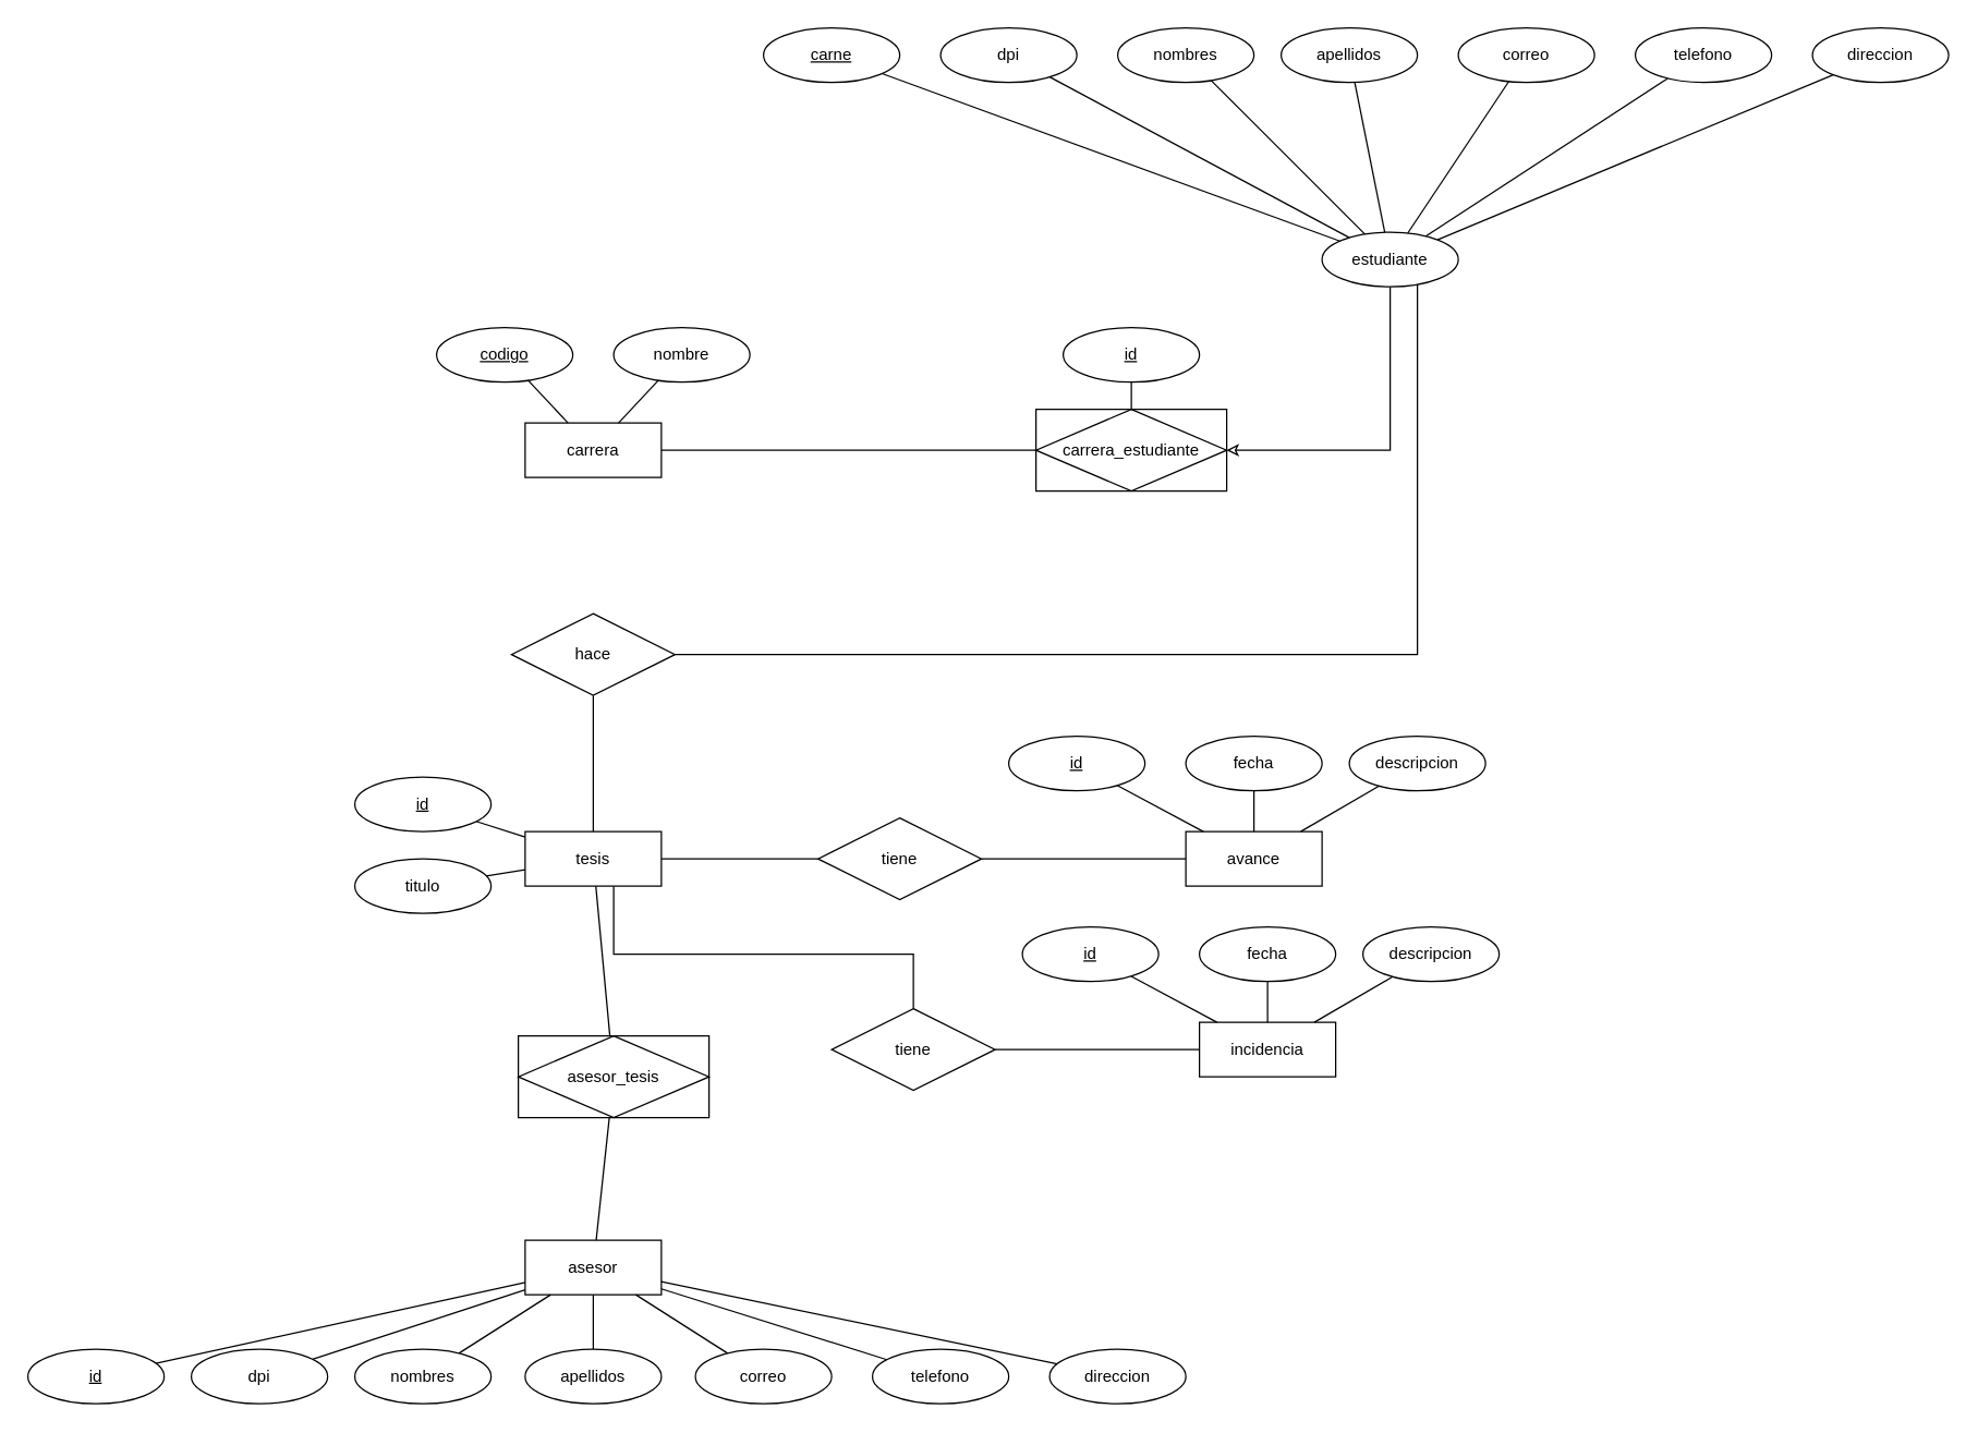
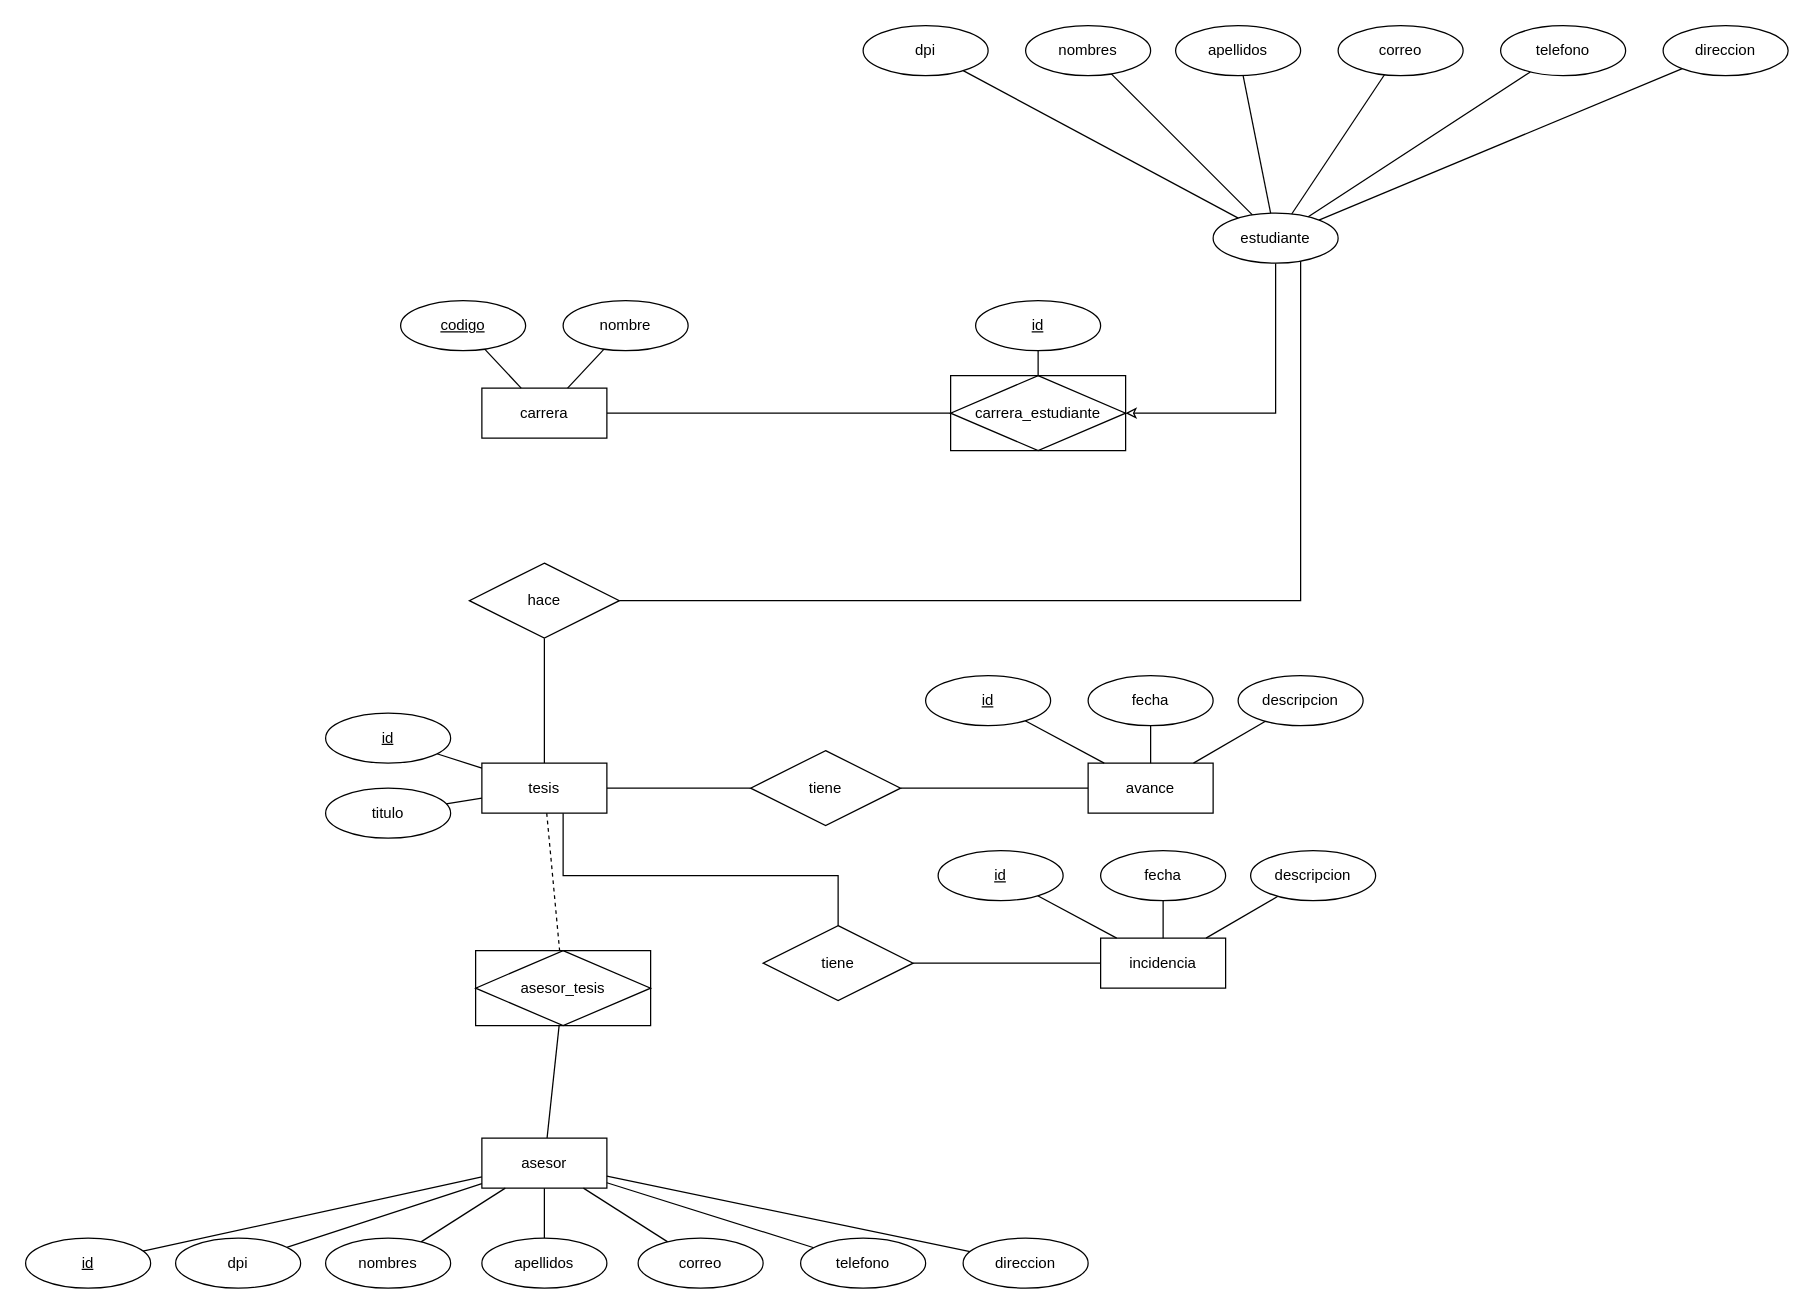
  <mxCell id="0" />
  <mxCell id="1" parent="0" />
  <mxCell id="2" style="edgeStyle=orthogonalEdgeStyle;rounded=0;orthogonalLoop=1;jettySize=auto;html=1;endArrow=classic;endFill=0;" parent="1" source="3" target="24" edge="1"><mxGeometry relative="1" as="geometry"><Array as="points"><mxPoint x="1020" y="330" /></Array></mxGeometry></mxCell>
  <mxCell id="3" value="estudiante" style="ellipse;whiteSpace=wrap;html=1;align=center;" parent="1" vertex="1"><mxGeometry x="970" y="170" width="100" height="40" as="geometry" /></mxCell>
- <mxCell id="4" style="edgeStyle=none;rounded=0;orthogonalLoop=1;jettySize=auto;html=1;endArrow=none;endFill=0;" parent="1" source="5" target="3" edge="1"><mxGeometry relative="1" as="geometry" /></mxCell>
- <mxCell id="5" value="carne" style="ellipse;whiteSpace=wrap;html=1;align=center;fontStyle=4;" parent="1" vertex="1"><mxGeometry x="560" y="20" width="100" height="40" as="geometry" /></mxCell>
  <mxCell id="6" style="edgeStyle=none;rounded=0;orthogonalLoop=1;jettySize=auto;html=1;endArrow=none;endFill=0;" parent="1" source="7" target="3" edge="1"><mxGeometry relative="1" as="geometry" /></mxCell>
  <mxCell id="7" value="dpi" style="ellipse;whiteSpace=wrap;html=1;align=center;fontStyle=0;" parent="1" vertex="1"><mxGeometry x="690" y="20" width="100" height="40" as="geometry" /></mxCell>
  <mxCell id="8" style="edgeStyle=none;rounded=0;orthogonalLoop=1;jettySize=auto;html=1;endArrow=none;endFill=0;" parent="1" source="9" target="3" edge="1"><mxGeometry relative="1" as="geometry" /></mxCell>
  <mxCell id="9" value="nombres" style="ellipse;whiteSpace=wrap;html=1;align=center;fontStyle=0;" parent="1" vertex="1"><mxGeometry x="820" y="20" width="100" height="40" as="geometry" /></mxCell>
  <mxCell id="10" style="edgeStyle=none;rounded=0;orthogonalLoop=1;jettySize=auto;html=1;endArrow=none;endFill=0;" parent="1" source="11" target="3" edge="1"><mxGeometry relative="1" as="geometry" /></mxCell>
  <mxCell id="11" value="apellidos" style="ellipse;whiteSpace=wrap;html=1;align=center;fontStyle=0;" parent="1" vertex="1"><mxGeometry x="940" y="20" width="100" height="40" as="geometry" /></mxCell>
  <mxCell id="12" style="edgeStyle=none;rounded=0;orthogonalLoop=1;jettySize=auto;html=1;endArrow=none;endFill=0;" parent="1" source="13" target="3" edge="1"><mxGeometry relative="1" as="geometry" /></mxCell>
  <mxCell id="13" value="correo" style="ellipse;whiteSpace=wrap;html=1;align=center;fontStyle=0;" parent="1" vertex="1"><mxGeometry x="1070" y="20" width="100" height="40" as="geometry" /></mxCell>
  <mxCell id="14" style="edgeStyle=none;rounded=0;orthogonalLoop=1;jettySize=auto;html=1;endArrow=none;endFill=0;" parent="1" source="15" target="3" edge="1"><mxGeometry relative="1" as="geometry" /></mxCell>
  <mxCell id="15" value="telefono" style="ellipse;whiteSpace=wrap;html=1;align=center;fontStyle=0;" parent="1" vertex="1"><mxGeometry x="1200" y="20" width="100" height="40" as="geometry" /></mxCell>
  <mxCell id="16" style="edgeStyle=none;rounded=0;orthogonalLoop=1;jettySize=auto;html=1;endArrow=none;endFill=0;" parent="1" source="17" target="3" edge="1"><mxGeometry relative="1" as="geometry" /></mxCell>
  <mxCell id="17" value="direccion" style="ellipse;whiteSpace=wrap;html=1;align=center;fontStyle=0;" parent="1" vertex="1"><mxGeometry x="1330" y="20" width="100" height="40" as="geometry" /></mxCell>
  <mxCell id="18" style="edgeStyle=none;rounded=0;orthogonalLoop=1;jettySize=auto;html=1;endArrow=none;endFill=0;" parent="1" source="19" target="24" edge="1"><mxGeometry relative="1" as="geometry" /></mxCell>
  <mxCell id="19" value="carrera" style="whiteSpace=wrap;html=1;align=center;" parent="1" vertex="1"><mxGeometry x="385" y="310" width="100" height="40" as="geometry" /></mxCell>
  <mxCell id="20" style="edgeStyle=none;rounded=0;orthogonalLoop=1;jettySize=auto;html=1;endArrow=none;endFill=0;" parent="1" source="21" target="19" edge="1"><mxGeometry relative="1" as="geometry" /></mxCell>
  <mxCell id="21" value="codigo" style="ellipse;whiteSpace=wrap;html=1;align=center;fontStyle=4;" parent="1" vertex="1"><mxGeometry y="240" width="100" height="40" as="geometry" x="320" /></mxCell>
  <mxCell id="22" style="edgeStyle=none;rounded=0;orthogonalLoop=1;jettySize=auto;html=1;endArrow=none;endFill=0;" parent="1" source="23" target="19" edge="1"><mxGeometry relative="1" as="geometry" /></mxCell>
  <mxCell id="23" value="nombre" style="ellipse;whiteSpace=wrap;html=1;align=center;fontStyle=0;" parent="1" vertex="1"><mxGeometry x="450" y="240" width="100" height="40" as="geometry" /></mxCell>
  <mxCell id="24" value="carrera_estudiante" style="shape=associativeEntity;whiteSpace=wrap;html=1;align=center;" parent="1" vertex="1"><mxGeometry x="760" y="300" width="140" height="60" as="geometry" /></mxCell>
  <mxCell id="25" style="rounded=0;orthogonalLoop=1;jettySize=auto;html=1;endArrow=none;endFill=0;" parent="1" source="26" target="24" edge="1"><mxGeometry relative="1" as="geometry" /></mxCell>
  <mxCell id="26" value="id" style="ellipse;whiteSpace=wrap;html=1;align=center;fontStyle=4;" parent="1" vertex="1"><mxGeometry x="780" y="240" width="100" height="40" as="geometry" /></mxCell>
  <mxCell id="27" style="edgeStyle=none;rounded=0;orthogonalLoop=1;jettySize=auto;html=1;endArrow=none;endFill=0;" parent="1" source="31" target="37" edge="1"><mxGeometry relative="1" as="geometry" /></mxCell>
  <mxCell id="28" style="edgeStyle=none;rounded=0;orthogonalLoop=1;jettySize=auto;html=1;endArrow=none;endFill=0;" parent="1" source="31" target="40" edge="1"><mxGeometry relative="1" as="geometry" /></mxCell>
- <mxCell id="29" style="edgeStyle=none;rounded=0;orthogonalLoop=1;jettySize=auto;html=1;endArrow=none;endFill=0;" edge="1" parent="1" source="31" target="47"><mxGeometry relative="1" as="geometry" /></mxCell>
+ <mxCell id="29" style="edgeStyle=none;rounded=0;orthogonalLoop=1;jettySize=auto;html=1;endArrow=none;endFill=0;dashed=1;" edge="1" parent="1" source="31" target="47"><mxGeometry relative="1" as="geometry" /></mxCell>
  <mxCell id="30" style="edgeStyle=orthogonalEdgeStyle;rounded=0;orthogonalLoop=1;jettySize=auto;html=1;endArrow=none;endFill=0;" edge="1" parent="1" source="31" target="67"><mxGeometry relative="1" as="geometry"><Array as="points"><mxPoint x="450" y="700" /><mxPoint x="670" y="700" /></Array></mxGeometry></mxCell>
  <mxCell id="31" value="tesis" style="whiteSpace=wrap;html=1;align=center;" parent="1" vertex="1"><mxGeometry x="385" y="610" width="100" height="40" as="geometry" /></mxCell>
  <mxCell id="32" style="edgeStyle=none;rounded=0;orthogonalLoop=1;jettySize=auto;html=1;endArrow=none;endFill=0;" parent="1" source="33" target="31" edge="1"><mxGeometry relative="1" as="geometry" /></mxCell>
  <mxCell id="33" value="id" style="ellipse;whiteSpace=wrap;html=1;align=center;fontStyle=4;" parent="1" vertex="1"><mxGeometry x="260" y="570" width="100" height="40" as="geometry" /></mxCell>
  <mxCell id="34" style="edgeStyle=none;rounded=0;orthogonalLoop=1;jettySize=auto;html=1;endArrow=none;endFill=0;" parent="1" source="35" target="31" edge="1"><mxGeometry relative="1" as="geometry" /></mxCell>
  <mxCell id="35" value="titulo" style="ellipse;whiteSpace=wrap;html=1;align=center;fontStyle=0;" parent="1" vertex="1"><mxGeometry x="260" y="630" width="100" height="40" as="geometry" /></mxCell>
  <mxCell id="36" style="edgeStyle=orthogonalEdgeStyle;rounded=0;orthogonalLoop=1;jettySize=auto;html=1;endArrow=none;endFill=0;" edge="1" parent="1" source="37" target="3"><mxGeometry relative="1" as="geometry"><Array as="points"><mxPoint x="1040" y="480" /></Array></mxGeometry></mxCell>
  <mxCell id="37" value="hace" style="shape=rhombus;perimeter=rhombusPerimeter;whiteSpace=wrap;html=1;align=center;" parent="1" vertex="1"><mxGeometry x="375" y="450" width="120" height="60" as="geometry" /></mxCell>
  <mxCell id="38" style="edgeStyle=none;rounded=0;orthogonalLoop=1;jettySize=auto;html=1;endArrow=none;endFill=0;" parent="1" source="39" target="40" edge="1"><mxGeometry relative="1" as="geometry" /></mxCell>
  <mxCell id="39" value="avance" style="whiteSpace=wrap;html=1;align=center;" parent="1" vertex="1"><mxGeometry x="870" y="610" width="100" height="40" as="geometry" /></mxCell>
  <mxCell id="40" value="tiene" style="shape=rhombus;perimeter=rhombusPerimeter;whiteSpace=wrap;html=1;align=center;" parent="1" vertex="1"><mxGeometry x="600" y="600" width="120" height="60" as="geometry" /></mxCell>
  <mxCell id="41" style="edgeStyle=none;rounded=0;orthogonalLoop=1;jettySize=auto;html=1;endArrow=none;endFill=0;" parent="1" source="42" target="39" edge="1"><mxGeometry relative="1" as="geometry" /></mxCell>
  <mxCell id="42" value="id" style="ellipse;whiteSpace=wrap;html=1;align=center;fontStyle=4;" parent="1" vertex="1"><mxGeometry x="740" y="540" width="100" height="40" as="geometry" /></mxCell>
  <mxCell id="43" style="edgeStyle=none;rounded=0;orthogonalLoop=1;jettySize=auto;html=1;endArrow=none;endFill=0;" parent="1" source="44" target="39" edge="1"><mxGeometry relative="1" as="geometry" /></mxCell>
  <mxCell id="44" value="fecha" style="ellipse;whiteSpace=wrap;html=1;align=center;fontStyle=0;" parent="1" vertex="1"><mxGeometry x="870" y="540" width="100" height="40" as="geometry" /></mxCell>
  <mxCell id="45" style="edgeStyle=none;rounded=0;orthogonalLoop=1;jettySize=auto;html=1;endArrow=none;endFill=0;" edge="1" parent="1" source="46" target="39"><mxGeometry relative="1" as="geometry" /></mxCell>
  <mxCell id="46" value="descripcion" style="ellipse;whiteSpace=wrap;html=1;align=center;fontStyle=0;" vertex="1" parent="1"><mxGeometry x="990" y="540" width="100" height="40" as="geometry" /></mxCell>
  <mxCell id="47" value="asesor_tesis" style="shape=associativeEntity;whiteSpace=wrap;html=1;align=center;" vertex="1" parent="1"><mxGeometry x="380" y="760" width="140" height="60" as="geometry" /></mxCell>
  <mxCell id="48" style="edgeStyle=none;rounded=0;orthogonalLoop=1;jettySize=auto;html=1;endArrow=none;endFill=0;" edge="1" parent="1" source="50" target="47"><mxGeometry relative="1" as="geometry" /></mxCell>
  <mxCell id="49" value="" style="group" vertex="1" connectable="0" parent="1"><mxGeometry x="20" y="910" width="850" height="120" as="geometry" /></mxCell>
  <mxCell id="50" value="asesor" style="whiteSpace=wrap;html=1;align=center;" vertex="1" parent="49"><mxGeometry x="365" width="100" height="40" as="geometry" /></mxCell>
  <mxCell id="51" style="edgeStyle=none;rounded=0;orthogonalLoop=1;jettySize=auto;html=1;endArrow=none;endFill=0;" edge="1" parent="49" source="52" target="50"><mxGeometry relative="1" as="geometry" /></mxCell>
  <mxCell id="52" value="id" style="ellipse;whiteSpace=wrap;html=1;align=center;fontStyle=4;" vertex="1" parent="49"><mxGeometry y="80" width="100" height="40" as="geometry" /></mxCell>
  <mxCell id="53" style="edgeStyle=none;rounded=0;orthogonalLoop=1;jettySize=auto;html=1;endArrow=none;endFill=0;" edge="1" parent="49" source="54" target="50"><mxGeometry relative="1" as="geometry" /></mxCell>
  <mxCell id="54" value="dpi" style="ellipse;whiteSpace=wrap;html=1;align=center;fontStyle=0;" vertex="1" parent="49"><mxGeometry x="120" y="80" width="100" height="40" as="geometry" /></mxCell>
  <mxCell id="55" style="edgeStyle=none;rounded=0;orthogonalLoop=1;jettySize=auto;html=1;endArrow=none;endFill=0;" edge="1" parent="49" source="56" target="50"><mxGeometry relative="1" as="geometry" /></mxCell>
  <mxCell id="56" value="nombres" style="ellipse;whiteSpace=wrap;html=1;align=center;fontStyle=0;" vertex="1" parent="49"><mxGeometry x="240" y="80" width="100" height="40" as="geometry" /></mxCell>
  <mxCell id="57" style="edgeStyle=none;rounded=0;orthogonalLoop=1;jettySize=auto;html=1;endArrow=none;endFill=0;" edge="1" parent="49" source="58" target="50"><mxGeometry relative="1" as="geometry" /></mxCell>
  <mxCell id="58" value="apellidos" style="ellipse;whiteSpace=wrap;html=1;align=center;fontStyle=0;" vertex="1" parent="49"><mxGeometry x="365" y="80" width="100" height="40" as="geometry" /></mxCell>
  <mxCell id="59" style="edgeStyle=none;rounded=0;orthogonalLoop=1;jettySize=auto;html=1;endArrow=none;endFill=0;" edge="1" parent="49" source="60" target="50"><mxGeometry relative="1" as="geometry" /></mxCell>
  <mxCell id="60" value="correo" style="ellipse;whiteSpace=wrap;html=1;align=center;fontStyle=0;" vertex="1" parent="49"><mxGeometry x="490" y="80" width="100" height="40" as="geometry" /></mxCell>
  <mxCell id="61" style="edgeStyle=none;rounded=0;orthogonalLoop=1;jettySize=auto;html=1;endArrow=none;endFill=0;" edge="1" parent="49" source="62" target="50"><mxGeometry relative="1" as="geometry" /></mxCell>
  <mxCell id="62" value="telefono" style="ellipse;whiteSpace=wrap;html=1;align=center;fontStyle=0;" vertex="1" parent="49"><mxGeometry x="620" y="80" width="100" height="40" as="geometry" /></mxCell>
  <mxCell id="63" style="edgeStyle=none;rounded=0;orthogonalLoop=1;jettySize=auto;html=1;endArrow=none;endFill=0;" edge="1" parent="49" source="64" target="50"><mxGeometry relative="1" as="geometry" /></mxCell>
  <mxCell id="64" value="direccion" style="ellipse;whiteSpace=wrap;html=1;align=center;fontStyle=0;" vertex="1" parent="49"><mxGeometry x="750" y="80" width="100" height="40" as="geometry" /></mxCell>
  <mxCell id="65" style="edgeStyle=none;rounded=0;orthogonalLoop=1;jettySize=auto;html=1;endArrow=none;endFill=0;" edge="1" parent="1" source="66" target="67"><mxGeometry relative="1" as="geometry" /></mxCell>
  <mxCell id="66" value="incidencia" style="whiteSpace=wrap;html=1;align=center;" vertex="1" parent="1"><mxGeometry x="880" y="750" width="100" height="40" as="geometry" /></mxCell>
  <mxCell id="67" value="tiene" style="shape=rhombus;perimeter=rhombusPerimeter;whiteSpace=wrap;html=1;align=center;" vertex="1" parent="1"><mxGeometry x="610" y="740" width="120" height="60" as="geometry" /></mxCell>
  <mxCell id="68" style="edgeStyle=none;rounded=0;orthogonalLoop=1;jettySize=auto;html=1;endArrow=none;endFill=0;" edge="1" parent="1" source="69" target="66"><mxGeometry relative="1" as="geometry" /></mxCell>
  <mxCell id="69" value="id" style="ellipse;whiteSpace=wrap;html=1;align=center;fontStyle=4;" vertex="1" parent="1"><mxGeometry x="750" y="680" width="100" height="40" as="geometry" /></mxCell>
  <mxCell id="70" style="edgeStyle=none;rounded=0;orthogonalLoop=1;jettySize=auto;html=1;endArrow=none;endFill=0;" edge="1" parent="1" source="71" target="66"><mxGeometry relative="1" as="geometry" /></mxCell>
  <mxCell id="71" value="fecha" style="ellipse;whiteSpace=wrap;html=1;align=center;fontStyle=0;" vertex="1" parent="1"><mxGeometry x="880" y="680" width="100" height="40" as="geometry" /></mxCell>
  <mxCell id="72" style="edgeStyle=none;rounded=0;orthogonalLoop=1;jettySize=auto;html=1;endArrow=none;endFill=0;" edge="1" parent="1" source="73" target="66"><mxGeometry relative="1" as="geometry" /></mxCell>
  <mxCell id="73" value="descripcion" style="ellipse;whiteSpace=wrap;html=1;align=center;fontStyle=0;" vertex="1" parent="1"><mxGeometry x="1000" y="680" width="100" height="40" as="geometry" /></mxCell>
